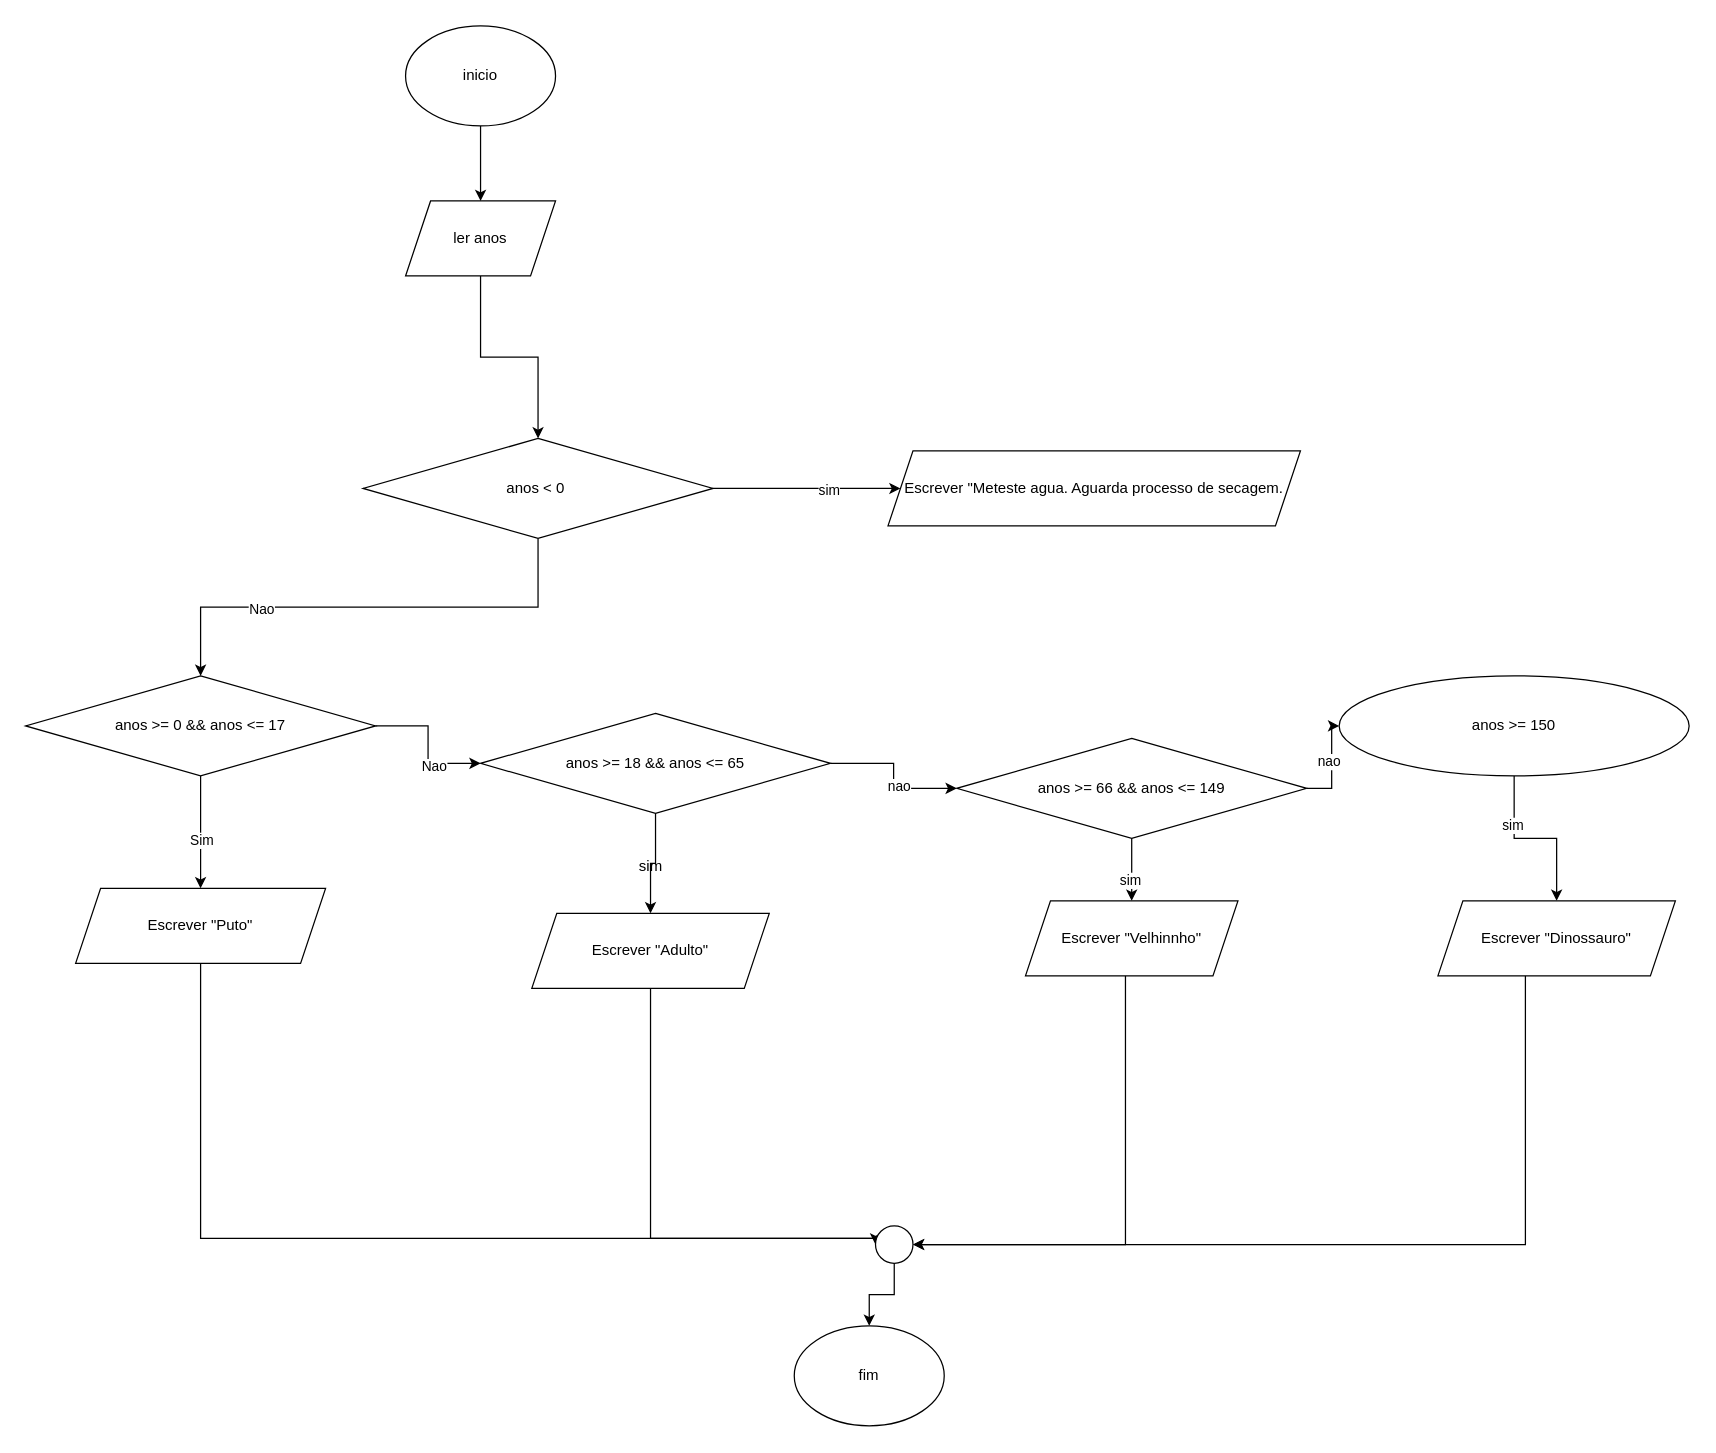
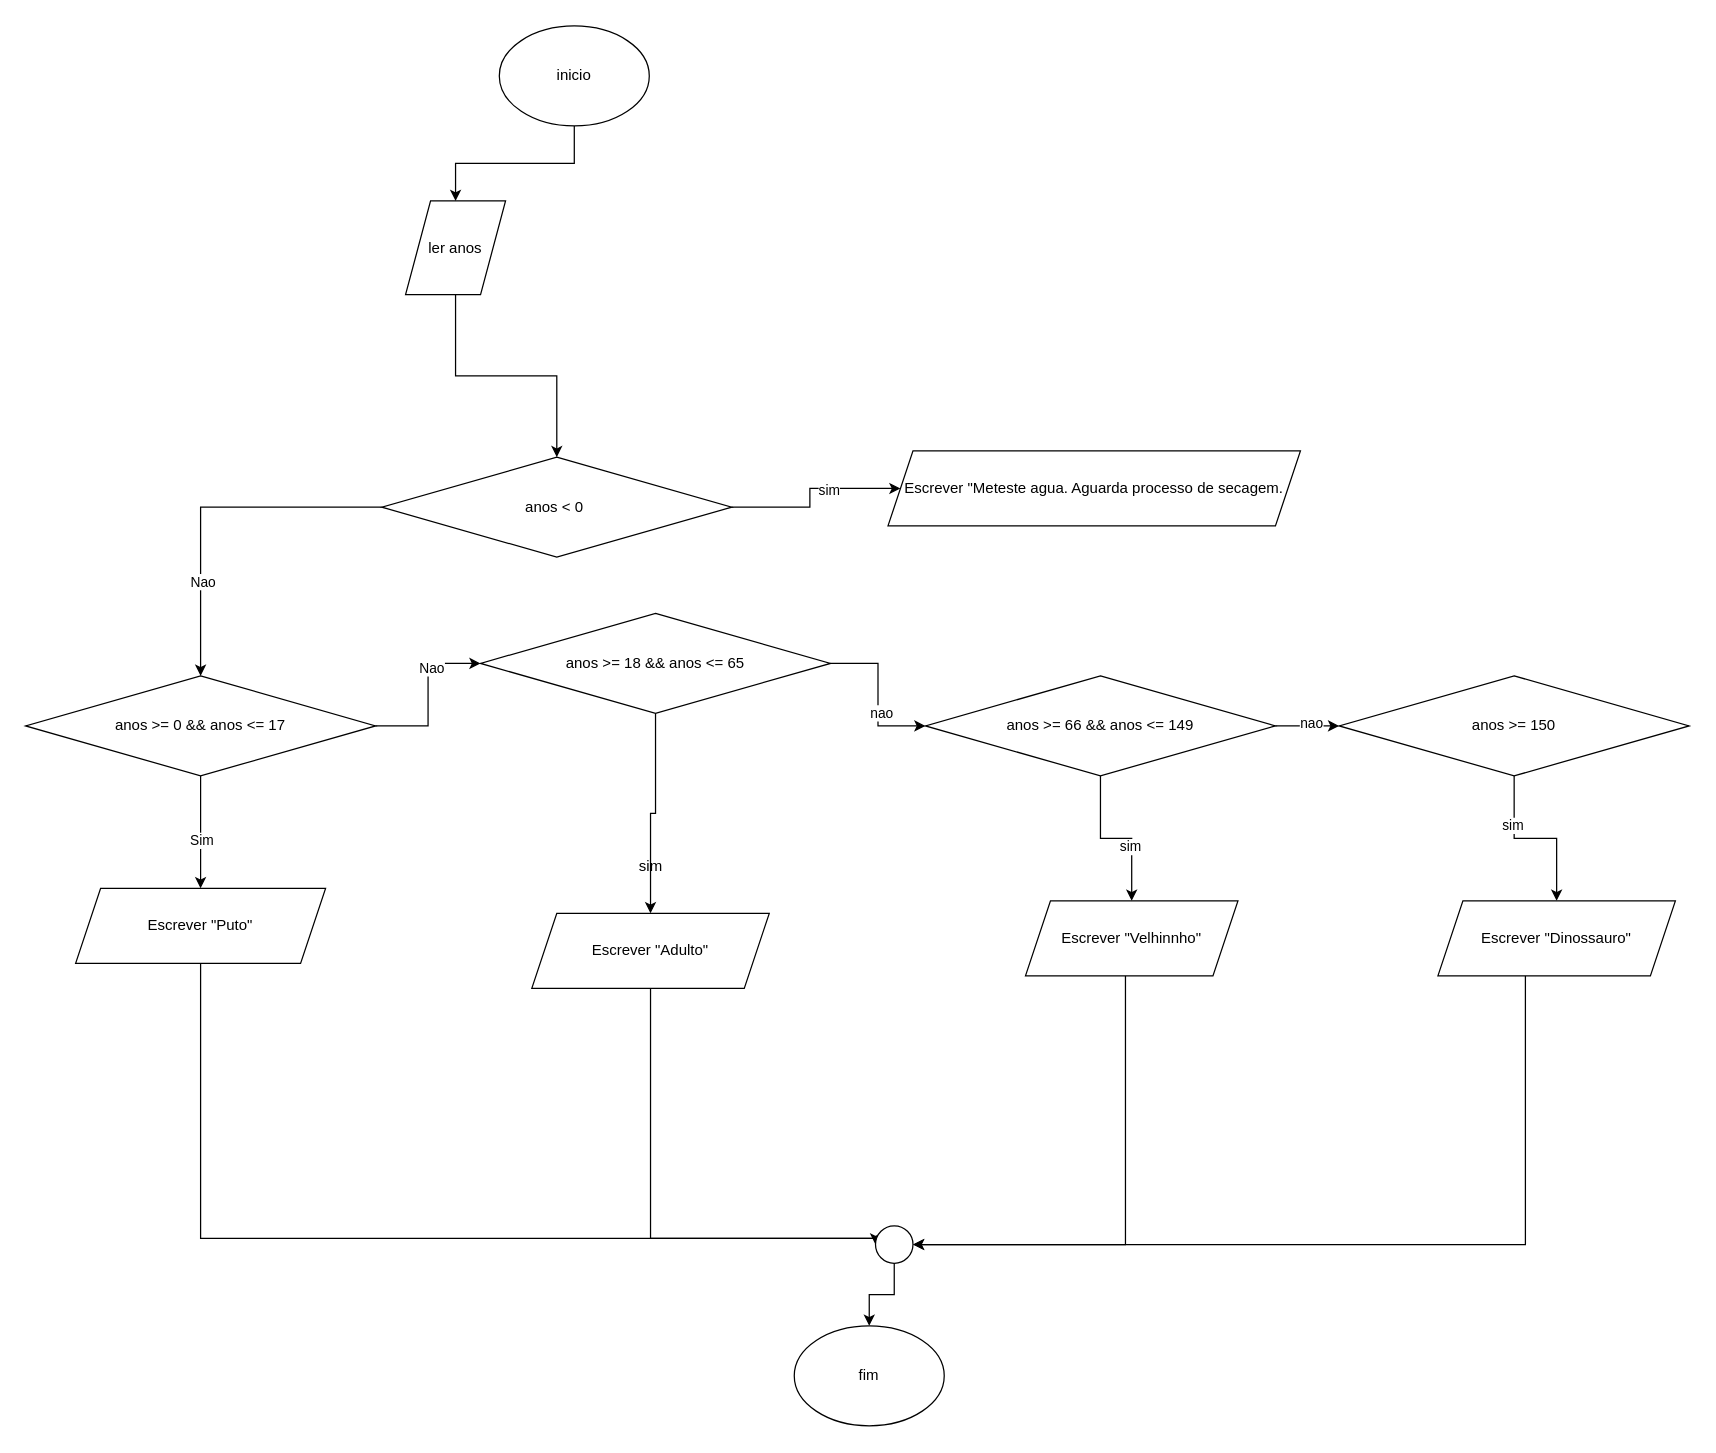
  <mxCell id="0" />
  <mxCell id="1" parent="0" />
  <mxCell id="2" value="" style="edgeStyle=orthogonalEdgeStyle;rounded=0;orthogonalLoop=1;jettySize=auto;html=1;" edge="1" parent="1" source="3" target="5"><mxGeometry relative="1" as="geometry" /></mxCell>
- <mxCell id="3" value="inicio" style="ellipse;whiteSpace=wrap;html=1;" vertex="1" parent="1"><mxGeometry x="324" width="120" height="80" as="geometry" y="20" /></mxCell>
+ <mxCell id="3" value="inicio" style="ellipse;whiteSpace=wrap;html=1;" vertex="1" parent="1"><mxGeometry x="399" y="20" width="120" height="80" as="geometry" /></mxCell>
  <mxCell id="4" style="edgeStyle=orthogonalEdgeStyle;rounded=0;orthogonalLoop=1;jettySize=auto;html=1;entryX=0.5;entryY=0;entryDx=0;entryDy=0;" edge="1" parent="1" source="5" target="35"><mxGeometry relative="1" as="geometry" /></mxCell>
- <mxCell id="5" value="ler anos" style="shape=parallelogram;perimeter=parallelogramPerimeter;whiteSpace=wrap;html=1;fixedSize=1;" vertex="1" parent="1"><mxGeometry x="324" y="160" width="120" height="60" as="geometry" /></mxCell>
+ <mxCell id="5" value="ler anos" style="shape=parallelogram;perimeter=parallelogramPerimeter;whiteSpace=wrap;html=1;fixedSize=1;" vertex="1" parent="1"><mxGeometry x="324" y="160" width="80" height="75" as="geometry" /></mxCell>
  <mxCell id="6" value="" style="edgeStyle=orthogonalEdgeStyle;rounded=0;orthogonalLoop=1;jettySize=auto;html=1;" edge="1" parent="1" source="10" target="12"><mxGeometry relative="1" as="geometry" /></mxCell>
  <mxCell id="7" value="Sim" style="edgeLabel;html=1;align=center;verticalAlign=middle;resizable=0;points=[];" vertex="1" connectable="0" parent="6"><mxGeometry x="0.127" relative="1" as="geometry"><mxPoint as="offset" /></mxGeometry></mxCell>
  <mxCell id="8" style="edgeStyle=orthogonalEdgeStyle;rounded=0;orthogonalLoop=1;jettySize=auto;html=1;" edge="1" parent="1" source="10" target="16"><mxGeometry relative="1" as="geometry" /></mxCell>
  <mxCell id="9" value="Nao" style="edgeLabel;html=1;align=center;verticalAlign=middle;resizable=0;points=[];" vertex="1" connectable="0" parent="8"><mxGeometry x="0.33" y="-2" relative="1" as="geometry"><mxPoint as="offset" /></mxGeometry></mxCell>
  <mxCell id="10" value="anos &amp;gt;= 0 &amp;amp;&amp;amp; anos &amp;lt;= 17" style="rhombus;whiteSpace=wrap;html=1;" vertex="1" parent="1"><mxGeometry x="20" y="540" width="280" height="80" as="geometry" /></mxCell>
  <mxCell id="11" style="edgeStyle=orthogonalEdgeStyle;rounded=0;orthogonalLoop=1;jettySize=auto;html=1;entryX=0;entryY=0.5;entryDx=0;entryDy=0;" edge="1" parent="1" source="12" target="39"><mxGeometry relative="1" as="geometry"><Array as="points"><mxPoint x="160" y="990" /><mxPoint x="700" y="990" /></Array></mxGeometry></mxCell>
  <mxCell id="12" value="Escrever &quot;Puto&quot;" style="shape=parallelogram;perimeter=parallelogramPerimeter;whiteSpace=wrap;html=1;fixedSize=1;" vertex="1" parent="1"><mxGeometry x="60" y="710" width="200" height="60" as="geometry" /></mxCell>
  <mxCell id="13" value="" style="edgeStyle=orthogonalEdgeStyle;rounded=0;orthogonalLoop=1;jettySize=auto;html=1;" edge="1" parent="1" source="16" target="26"><mxGeometry relative="1" as="geometry" /></mxCell>
  <mxCell id="14" value="" style="edgeStyle=orthogonalEdgeStyle;rounded=0;orthogonalLoop=1;jettySize=auto;html=1;" edge="1" parent="1" source="16" target="21"><mxGeometry relative="1" as="geometry" /></mxCell>
  <mxCell id="15" value="nao" style="edgeLabel;html=1;align=center;verticalAlign=middle;resizable=0;points=[];" vertex="1" connectable="0" parent="14"><mxGeometry x="0.217" y="2" relative="1" as="geometry"><mxPoint as="offset" /></mxGeometry></mxCell>
- <mxCell id="16" value="anos &amp;gt;= 18 &amp;amp;&amp;amp; anos &amp;lt;= 65" style="rhombus;whiteSpace=wrap;html=1;" vertex="1" parent="1"><mxGeometry x="384" y="570" width="280" height="80" as="geometry" /></mxCell>
+ <mxCell id="16" value="anos &amp;gt;= 18 &amp;amp;&amp;amp; anos &amp;lt;= 65" style="rhombus;whiteSpace=wrap;html=1;" vertex="1" parent="1"><mxGeometry x="384" y="490" width="280" height="80" as="geometry" /></mxCell>
  <mxCell id="17" value="" style="edgeStyle=orthogonalEdgeStyle;rounded=0;orthogonalLoop=1;jettySize=auto;html=1;" edge="1" parent="1" source="21" target="28"><mxGeometry relative="1" as="geometry" /></mxCell>
  <mxCell id="18" value="sim" style="edgeLabel;html=1;align=center;verticalAlign=middle;resizable=0;points=[];" vertex="1" connectable="0" parent="17"><mxGeometry x="0.301" y="-2" relative="1" as="geometry"><mxPoint as="offset" /></mxGeometry></mxCell>
  <mxCell id="19" value="" style="edgeStyle=orthogonalEdgeStyle;rounded=0;orthogonalLoop=1;jettySize=auto;html=1;" edge="1" parent="1" source="21" target="24"><mxGeometry relative="1" as="geometry" /></mxCell>
  <mxCell id="20" value="nao" style="edgeLabel;html=1;align=center;verticalAlign=middle;resizable=0;points=[];" vertex="1" connectable="0" parent="19"><mxGeometry x="0.115" y="3" relative="1" as="geometry"><mxPoint as="offset" /></mxGeometry></mxCell>
- <mxCell id="21" value="anos &amp;gt;= 66 &amp;amp;&amp;amp; anos &amp;lt;= 149" style="rhombus;whiteSpace=wrap;html=1;" vertex="1" parent="1"><mxGeometry x="765" y="590" width="280" height="80" as="geometry" /></mxCell>
+ <mxCell id="21" value="anos &amp;gt;= 66 &amp;amp;&amp;amp; anos &amp;lt;= 149" style="rhombus;whiteSpace=wrap;html=1;" vertex="1" parent="1"><mxGeometry x="740" y="540" width="280" height="80" as="geometry" /></mxCell>
  <mxCell id="22" value="" style="edgeStyle=orthogonalEdgeStyle;rounded=0;orthogonalLoop=1;jettySize=auto;html=1;" edge="1" parent="1" source="24" target="30"><mxGeometry relative="1" as="geometry" /></mxCell>
  <mxCell id="23" value="sim" style="edgeLabel;html=1;align=center;verticalAlign=middle;resizable=0;points=[];" vertex="1" connectable="0" parent="22"><mxGeometry x="-0.411" y="-2" relative="1" as="geometry"><mxPoint as="offset" /></mxGeometry></mxCell>
- <mxCell id="24" value="anos &amp;gt;= 150" style="ellipse;whiteSpace=wrap;html=1;" vertex="1" parent="1"><mxGeometry x="1071" y="540" width="280" height="80" as="geometry" /></mxCell>
+ <mxCell id="24" value="anos &amp;gt;= 150" style="rhombus;whiteSpace=wrap;html=1;" vertex="1" parent="1"><mxGeometry x="1071" y="540" width="280" height="80" as="geometry" /></mxCell>
  <mxCell id="25" style="edgeStyle=orthogonalEdgeStyle;rounded=0;orthogonalLoop=1;jettySize=auto;html=1;entryX=0.5;entryY=0;entryDx=0;entryDy=0;" edge="1" parent="1" source="26" target="39"><mxGeometry relative="1" as="geometry"><Array as="points"><mxPoint x="520" y="990" /><mxPoint x="715" y="990" /></Array></mxGeometry></mxCell>
  <mxCell id="26" value="Escrever &quot;Adulto&quot;" style="shape=parallelogram;perimeter=parallelogramPerimeter;whiteSpace=wrap;html=1;fixedSize=1;" vertex="1" parent="1"><mxGeometry x="425" y="730" width="190" height="60" as="geometry" /></mxCell>
  <mxCell id="27" style="edgeStyle=orthogonalEdgeStyle;rounded=0;orthogonalLoop=1;jettySize=auto;html=1;entryX=1;entryY=0.5;entryDx=0;entryDy=0;" edge="1" parent="1" source="28" target="39"><mxGeometry relative="1" as="geometry"><Array as="points"><mxPoint x="900" y="995" /></Array></mxGeometry></mxCell>
  <mxCell id="28" value="Escrever &quot;Velhinnho&quot;" style="shape=parallelogram;perimeter=parallelogramPerimeter;whiteSpace=wrap;html=1;fixedSize=1;" vertex="1" parent="1"><mxGeometry x="820" y="720" width="170" height="60" as="geometry" /></mxCell>
  <mxCell id="29" style="edgeStyle=orthogonalEdgeStyle;rounded=0;orthogonalLoop=1;jettySize=auto;html=1;entryX=1;entryY=0.5;entryDx=0;entryDy=0;" edge="1" parent="1" source="30" target="39"><mxGeometry relative="1" as="geometry"><Array as="points"><mxPoint x="1220" y="995" /></Array></mxGeometry></mxCell>
  <mxCell id="30" value="Escrever &quot;Dinossauro&quot;" style="shape=parallelogram;perimeter=parallelogramPerimeter;whiteSpace=wrap;html=1;fixedSize=1;" vertex="1" parent="1"><mxGeometry x="1150" y="720" width="190" height="60" as="geometry" /></mxCell>
  <mxCell id="31" value="" style="edgeStyle=orthogonalEdgeStyle;rounded=0;orthogonalLoop=1;jettySize=auto;html=1;" edge="1" parent="1" source="35" target="36"><mxGeometry relative="1" as="geometry" /></mxCell>
  <mxCell id="32" value="sim" style="edgeLabel;html=1;align=center;verticalAlign=middle;resizable=0;points=[];" vertex="1" connectable="0" parent="31"><mxGeometry x="0.221" y="-1" relative="1" as="geometry"><mxPoint as="offset" /></mxGeometry></mxCell>
  <mxCell id="33" style="edgeStyle=orthogonalEdgeStyle;rounded=0;orthogonalLoop=1;jettySize=auto;html=1;entryX=0.5;entryY=0;entryDx=0;entryDy=0;" edge="1" parent="1" source="35" target="10"><mxGeometry relative="1" as="geometry" /></mxCell>
  <mxCell id="34" value="Nao" style="edgeLabel;html=1;align=center;verticalAlign=middle;resizable=0;points=[];" vertex="1" connectable="0" parent="33"><mxGeometry x="0.456" y="1" relative="1" as="geometry"><mxPoint as="offset" /></mxGeometry></mxCell>
- <mxCell id="35" value="anos &amp;lt; 0&amp;nbsp;" style="rhombus;whiteSpace=wrap;html=1;" vertex="1" parent="1"><mxGeometry x="290" y="350" width="280" height="80" as="geometry" /></mxCell>
+ <mxCell id="35" value="anos &amp;lt; 0&amp;nbsp;" style="rhombus;whiteSpace=wrap;html=1;" vertex="1" parent="1"><mxGeometry x="305" y="365" width="280" height="80" as="geometry" /></mxCell>
  <mxCell id="36" value="Escrever &quot;Meteste agua. Aguarda processo de secagem." style="shape=parallelogram;perimeter=parallelogramPerimeter;whiteSpace=wrap;html=1;fixedSize=1;" vertex="1" parent="1"><mxGeometry x="710" y="360" width="330" height="60" as="geometry" /></mxCell>
  <mxCell id="37" value="sim" style="text;html=1;align=center;verticalAlign=middle;resizable=0;points=[];autosize=1;strokeColor=none;fillColor=none;" vertex="1" parent="1"><mxGeometry x="500" y="678" width="40" height="30" as="geometry" /></mxCell>
  <mxCell id="38" value="" style="edgeStyle=orthogonalEdgeStyle;rounded=0;orthogonalLoop=1;jettySize=auto;html=1;" edge="1" parent="1" source="39" target="40"><mxGeometry relative="1" as="geometry" /></mxCell>
  <mxCell id="39" value="" style="ellipse;whiteSpace=wrap;html=1;aspect=fixed;" vertex="1" parent="1"><mxGeometry x="700" y="980" width="30" height="30" as="geometry" /></mxCell>
  <mxCell id="40" value="fim" style="ellipse;whiteSpace=wrap;html=1;" vertex="1" parent="1"><mxGeometry x="635" y="1060" width="120" height="80" as="geometry" /></mxCell>
